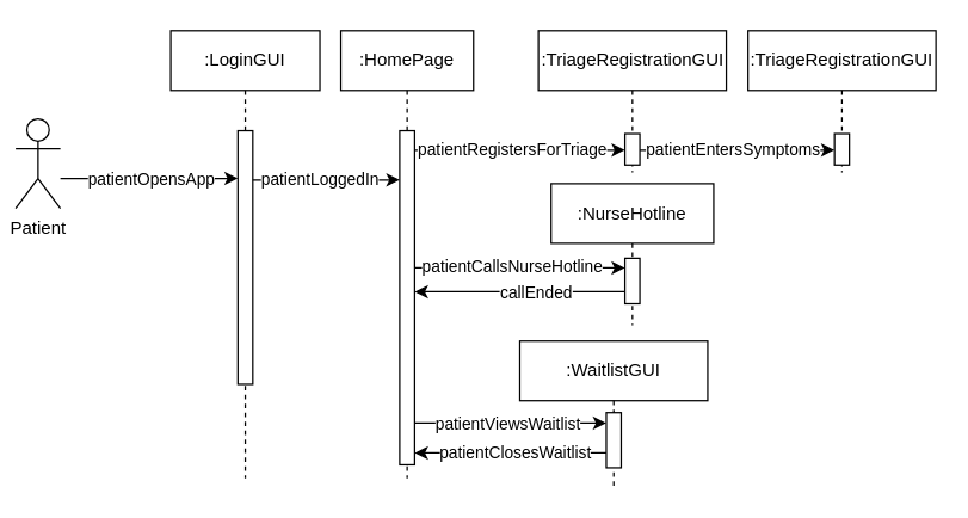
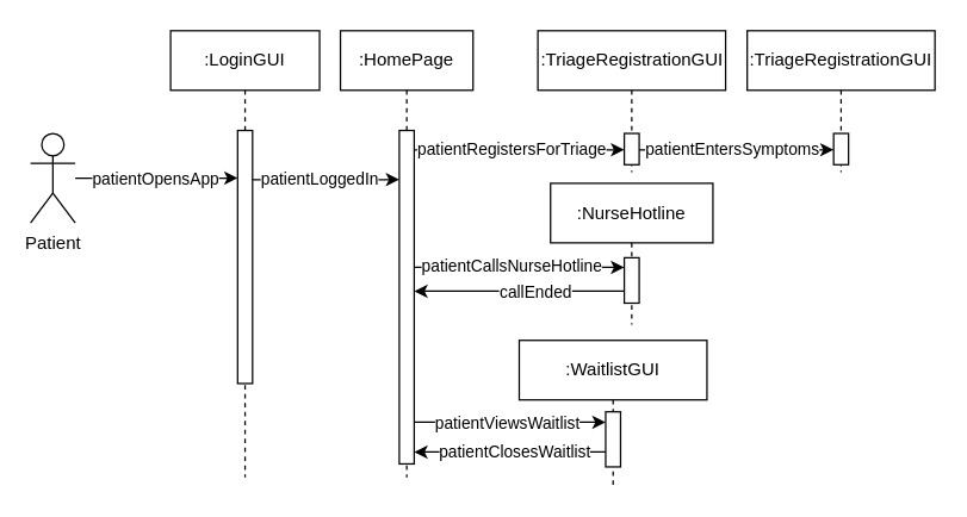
  <mxCell id="0" />
  <mxCell id="1" parent="0" />
  <mxCell id="2" value=":LoginGUI" style="shape=umlLifeline;perimeter=lifelinePerimeter;whiteSpace=wrap;html=1;container=0;dropTarget=0;collapsible=0;recursiveResize=0;outlineConnect=0;portConstraint=eastwest;newEdgeStyle={&quot;edgeStyle&quot;:&quot;elbowEdgeStyle&quot;,&quot;elbow&quot;:&quot;vertical&quot;,&quot;curved&quot;:0,&quot;rounded&quot;:0};" parent="1" vertex="1"><mxGeometry x="114" y="20" width="100" height="300" as="geometry" /></mxCell>
  <mxCell id="3" value="" style="html=1;points=[];perimeter=orthogonalPerimeter;outlineConnect=0;targetShapes=umlLifeline;portConstraint=eastwest;newEdgeStyle={&quot;edgeStyle&quot;:&quot;elbowEdgeStyle&quot;,&quot;elbow&quot;:&quot;vertical&quot;,&quot;curved&quot;:0,&quot;rounded&quot;:0};" parent="2" vertex="1"><mxGeometry x="45" y="67" width="10" height="170" as="geometry" /></mxCell>
  <mxCell id="4" value="" style="edgeStyle=orthogonalEdgeStyle;rounded=0;orthogonalLoop=1;jettySize=auto;html=1;" edge="1" parent="1" source="6" target="3"><mxGeometry relative="1" as="geometry"><Array as="points"><mxPoint x="130" y="119" /><mxPoint x="130" y="119" /></Array></mxGeometry></mxCell>
  <mxCell id="5" value="patientOpensApp" style="edgeLabel;html=1;align=center;verticalAlign=middle;resizable=0;points=[];" vertex="1" connectable="0" parent="4"><mxGeometry x="0.419" relative="1" as="geometry"><mxPoint x="-24" as="offset" /></mxGeometry></mxCell>
- <mxCell id="6" value="Patient" style="shape=umlActor;verticalLabelPosition=bottom;verticalAlign=top;html=1;outlineConnect=0;" parent="1" vertex="1"><mxGeometry x="10" y="79" width="30" height="60" as="geometry" /></mxCell>
+ <mxCell id="6" value="Patient" style="shape=umlActor;verticalLabelPosition=bottom;verticalAlign=top;html=1;outlineConnect=0;" parent="1" vertex="1"><mxGeometry x="20" y="89" width="30" height="60" as="geometry" /></mxCell>
  <mxCell id="7" value=":HomePage" style="shape=umlLifeline;perimeter=lifelinePerimeter;whiteSpace=wrap;html=1;container=0;dropTarget=0;collapsible=0;recursiveResize=0;outlineConnect=0;portConstraint=eastwest;newEdgeStyle={&quot;edgeStyle&quot;:&quot;elbowEdgeStyle&quot;,&quot;elbow&quot;:&quot;vertical&quot;,&quot;curved&quot;:0,&quot;rounded&quot;:0};" vertex="1" parent="1"><mxGeometry x="228" y="20" width="89" height="300" as="geometry" /></mxCell>
  <mxCell id="8" value="" style="html=1;points=[];perimeter=orthogonalPerimeter;outlineConnect=0;targetShapes=umlLifeline;portConstraint=eastwest;newEdgeStyle={&quot;edgeStyle&quot;:&quot;elbowEdgeStyle&quot;,&quot;elbow&quot;:&quot;vertical&quot;,&quot;curved&quot;:0,&quot;rounded&quot;:0};" vertex="1" parent="7"><mxGeometry x="39.5" y="67" width="10" height="224" as="geometry" /></mxCell>
  <mxCell id="9" value="" style="edgeStyle=elbowEdgeStyle;rounded=0;orthogonalLoop=1;jettySize=auto;html=1;elbow=vertical;curved=0;" edge="1" parent="1" source="3" target="8"><mxGeometry relative="1" as="geometry"><Array as="points"><mxPoint x="232" y="120" /></Array></mxGeometry></mxCell>
  <mxCell id="10" value="patientLoggedIn" style="edgeLabel;html=1;align=center;verticalAlign=middle;resizable=0;points=[];" vertex="1" connectable="0" parent="9"><mxGeometry x="0.281" y="2" relative="1" as="geometry"><mxPoint x="-19" y="1" as="offset" /></mxGeometry></mxCell>
  <mxCell id="11" value=":TriageRegistrationGUI" style="shape=umlLifeline;perimeter=lifelinePerimeter;whiteSpace=wrap;html=1;container=0;dropTarget=0;collapsible=0;recursiveResize=0;outlineConnect=0;portConstraint=eastwest;newEdgeStyle={&quot;edgeStyle&quot;:&quot;elbowEdgeStyle&quot;,&quot;elbow&quot;:&quot;vertical&quot;,&quot;curved&quot;:0,&quot;rounded&quot;:0};" vertex="1" parent="1"><mxGeometry x="360.5" y="20" width="126" height="95" as="geometry" /></mxCell>
  <mxCell id="12" value="" style="html=1;points=[];perimeter=orthogonalPerimeter;outlineConnect=0;targetShapes=umlLifeline;portConstraint=eastwest;newEdgeStyle={&quot;edgeStyle&quot;:&quot;elbowEdgeStyle&quot;,&quot;elbow&quot;:&quot;vertical&quot;,&quot;curved&quot;:0,&quot;rounded&quot;:0};" vertex="1" parent="11"><mxGeometry x="58" y="69" width="10" height="21" as="geometry" /></mxCell>
  <mxCell id="13" value=":WaitlistGUI" style="shape=umlLifeline;perimeter=lifelinePerimeter;whiteSpace=wrap;html=1;container=0;dropTarget=0;collapsible=0;recursiveResize=0;outlineConnect=0;portConstraint=eastwest;newEdgeStyle={&quot;edgeStyle&quot;:&quot;elbowEdgeStyle&quot;,&quot;elbow&quot;:&quot;vertical&quot;,&quot;curved&quot;:0,&quot;rounded&quot;:0};" vertex="1" parent="1"><mxGeometry x="348" y="228" width="126" height="97" as="geometry" /></mxCell>
  <mxCell id="14" value="" style="html=1;points=[];perimeter=orthogonalPerimeter;outlineConnect=0;targetShapes=umlLifeline;portConstraint=eastwest;newEdgeStyle={&quot;edgeStyle&quot;:&quot;elbowEdgeStyle&quot;,&quot;elbow&quot;:&quot;vertical&quot;,&quot;curved&quot;:0,&quot;rounded&quot;:0};" vertex="1" parent="13"><mxGeometry x="58" y="48" width="10" height="37" as="geometry" /></mxCell>
  <mxCell id="15" value="" style="edgeStyle=elbowEdgeStyle;rounded=0;orthogonalLoop=1;jettySize=auto;html=1;elbow=vertical;curved=0;" edge="1" parent="1" source="8" target="14"><mxGeometry relative="1" as="geometry"><Array as="points"><mxPoint x="344" y="283" /></Array></mxGeometry></mxCell>
  <mxCell id="16" value="patientViewsWaitlist" style="edgeLabel;html=1;align=center;verticalAlign=middle;resizable=0;points=[];" vertex="1" connectable="0" parent="15"><mxGeometry x="0.196" y="2" relative="1" as="geometry"><mxPoint x="-15" y="2" as="offset" /></mxGeometry></mxCell>
  <mxCell id="17" style="edgeStyle=elbowEdgeStyle;rounded=0;orthogonalLoop=1;jettySize=auto;html=1;elbow=vertical;curved=0;" edge="1" parent="1" source="14" target="8"><mxGeometry relative="1" as="geometry"><Array as="points"><mxPoint x="337" y="303" /></Array></mxGeometry></mxCell>
  <mxCell id="18" value="patientClosesWaitlist" style="edgeLabel;html=1;align=center;verticalAlign=middle;resizable=0;points=[];" vertex="1" connectable="0" parent="17"><mxGeometry x="0.363" relative="1" as="geometry"><mxPoint x="26" y="-1" as="offset" /></mxGeometry></mxCell>
  <mxCell id="19" value=":NurseHotline" style="shape=umlLifeline;perimeter=lifelinePerimeter;whiteSpace=wrap;html=1;container=0;dropTarget=0;collapsible=0;recursiveResize=0;outlineConnect=0;portConstraint=eastwest;newEdgeStyle={&quot;edgeStyle&quot;:&quot;elbowEdgeStyle&quot;,&quot;elbow&quot;:&quot;vertical&quot;,&quot;curved&quot;:0,&quot;rounded&quot;:0};" vertex="1" parent="1"><mxGeometry x="369" y="122.5" width="109" height="95" as="geometry" /></mxCell>
  <mxCell id="20" value="" style="html=1;points=[];perimeter=orthogonalPerimeter;outlineConnect=0;targetShapes=umlLifeline;portConstraint=eastwest;newEdgeStyle={&quot;edgeStyle&quot;:&quot;elbowEdgeStyle&quot;,&quot;elbow&quot;:&quot;vertical&quot;,&quot;curved&quot;:0,&quot;rounded&quot;:0};" vertex="1" parent="19"><mxGeometry x="49.5" y="50" width="10" height="30.5" as="geometry" /></mxCell>
  <mxCell id="21" style="edgeStyle=elbowEdgeStyle;rounded=0;orthogonalLoop=1;jettySize=auto;html=1;elbow=vertical;curved=0;" edge="1" parent="1" source="8" target="20"><mxGeometry relative="1" as="geometry"><Array as="points"><mxPoint x="351" y="179" /></Array></mxGeometry></mxCell>
  <mxCell id="22" value="patientCallsNurseHotline" style="edgeLabel;html=1;align=center;verticalAlign=middle;resizable=0;points=[];" vertex="1" connectable="0" parent="21"><mxGeometry x="0.265" relative="1" as="geometry"><mxPoint x="-24" y="-2" as="offset" /></mxGeometry></mxCell>
  <mxCell id="23" style="edgeStyle=elbowEdgeStyle;rounded=0;orthogonalLoop=1;jettySize=auto;html=1;elbow=vertical;curved=0;" edge="1" parent="1" source="20" target="8"><mxGeometry relative="1" as="geometry"><Array as="points"><mxPoint x="350" y="195" /></Array></mxGeometry></mxCell>
  <mxCell id="24" value="callEnded" style="edgeLabel;html=1;align=center;verticalAlign=middle;resizable=0;points=[];" vertex="1" connectable="0" parent="23"><mxGeometry x="-0.146" relative="1" as="geometry"><mxPoint as="offset" /></mxGeometry></mxCell>
  <mxCell id="25" style="edgeStyle=elbowEdgeStyle;rounded=0;orthogonalLoop=1;jettySize=auto;html=1;elbow=vertical;curved=0;" edge="1" parent="1" source="8" target="12"><mxGeometry relative="1" as="geometry" /></mxCell>
  <mxCell id="26" value="patientRegistersForTriage" style="edgeLabel;html=1;align=center;verticalAlign=middle;resizable=0;points=[];" vertex="1" connectable="0" parent="25"><mxGeometry x="0.156" y="-1" relative="1" as="geometry"><mxPoint x="-16" y="-2" as="offset" /></mxGeometry></mxCell>
  <mxCell id="27" value=":TriageRegistrationGUI" style="shape=umlLifeline;perimeter=lifelinePerimeter;whiteSpace=wrap;html=1;container=0;dropTarget=0;collapsible=0;recursiveResize=0;outlineConnect=0;portConstraint=eastwest;newEdgeStyle={&quot;edgeStyle&quot;:&quot;elbowEdgeStyle&quot;,&quot;elbow&quot;:&quot;vertical&quot;,&quot;curved&quot;:0,&quot;rounded&quot;:0};" vertex="1" parent="1"><mxGeometry x="501" y="20" width="126" height="95" as="geometry" /></mxCell>
  <mxCell id="28" value="" style="html=1;points=[];perimeter=orthogonalPerimeter;outlineConnect=0;targetShapes=umlLifeline;portConstraint=eastwest;newEdgeStyle={&quot;edgeStyle&quot;:&quot;elbowEdgeStyle&quot;,&quot;elbow&quot;:&quot;vertical&quot;,&quot;curved&quot;:0,&quot;rounded&quot;:0};" vertex="1" parent="27"><mxGeometry x="58" y="69" width="10" height="21" as="geometry" /></mxCell>
  <mxCell id="29" style="edgeStyle=elbowEdgeStyle;rounded=0;orthogonalLoop=1;jettySize=auto;html=1;elbow=vertical;curved=0;" edge="1" parent="1" source="12" target="28"><mxGeometry relative="1" as="geometry" /></mxCell>
  <mxCell id="30" value="patientEntersSymptoms" style="edgeLabel;html=1;align=center;verticalAlign=middle;resizable=0;points=[];" vertex="1" connectable="0" parent="29"><mxGeometry x="0.096" relative="1" as="geometry"><mxPoint x="-10" y="-1" as="offset" /></mxGeometry></mxCell>
